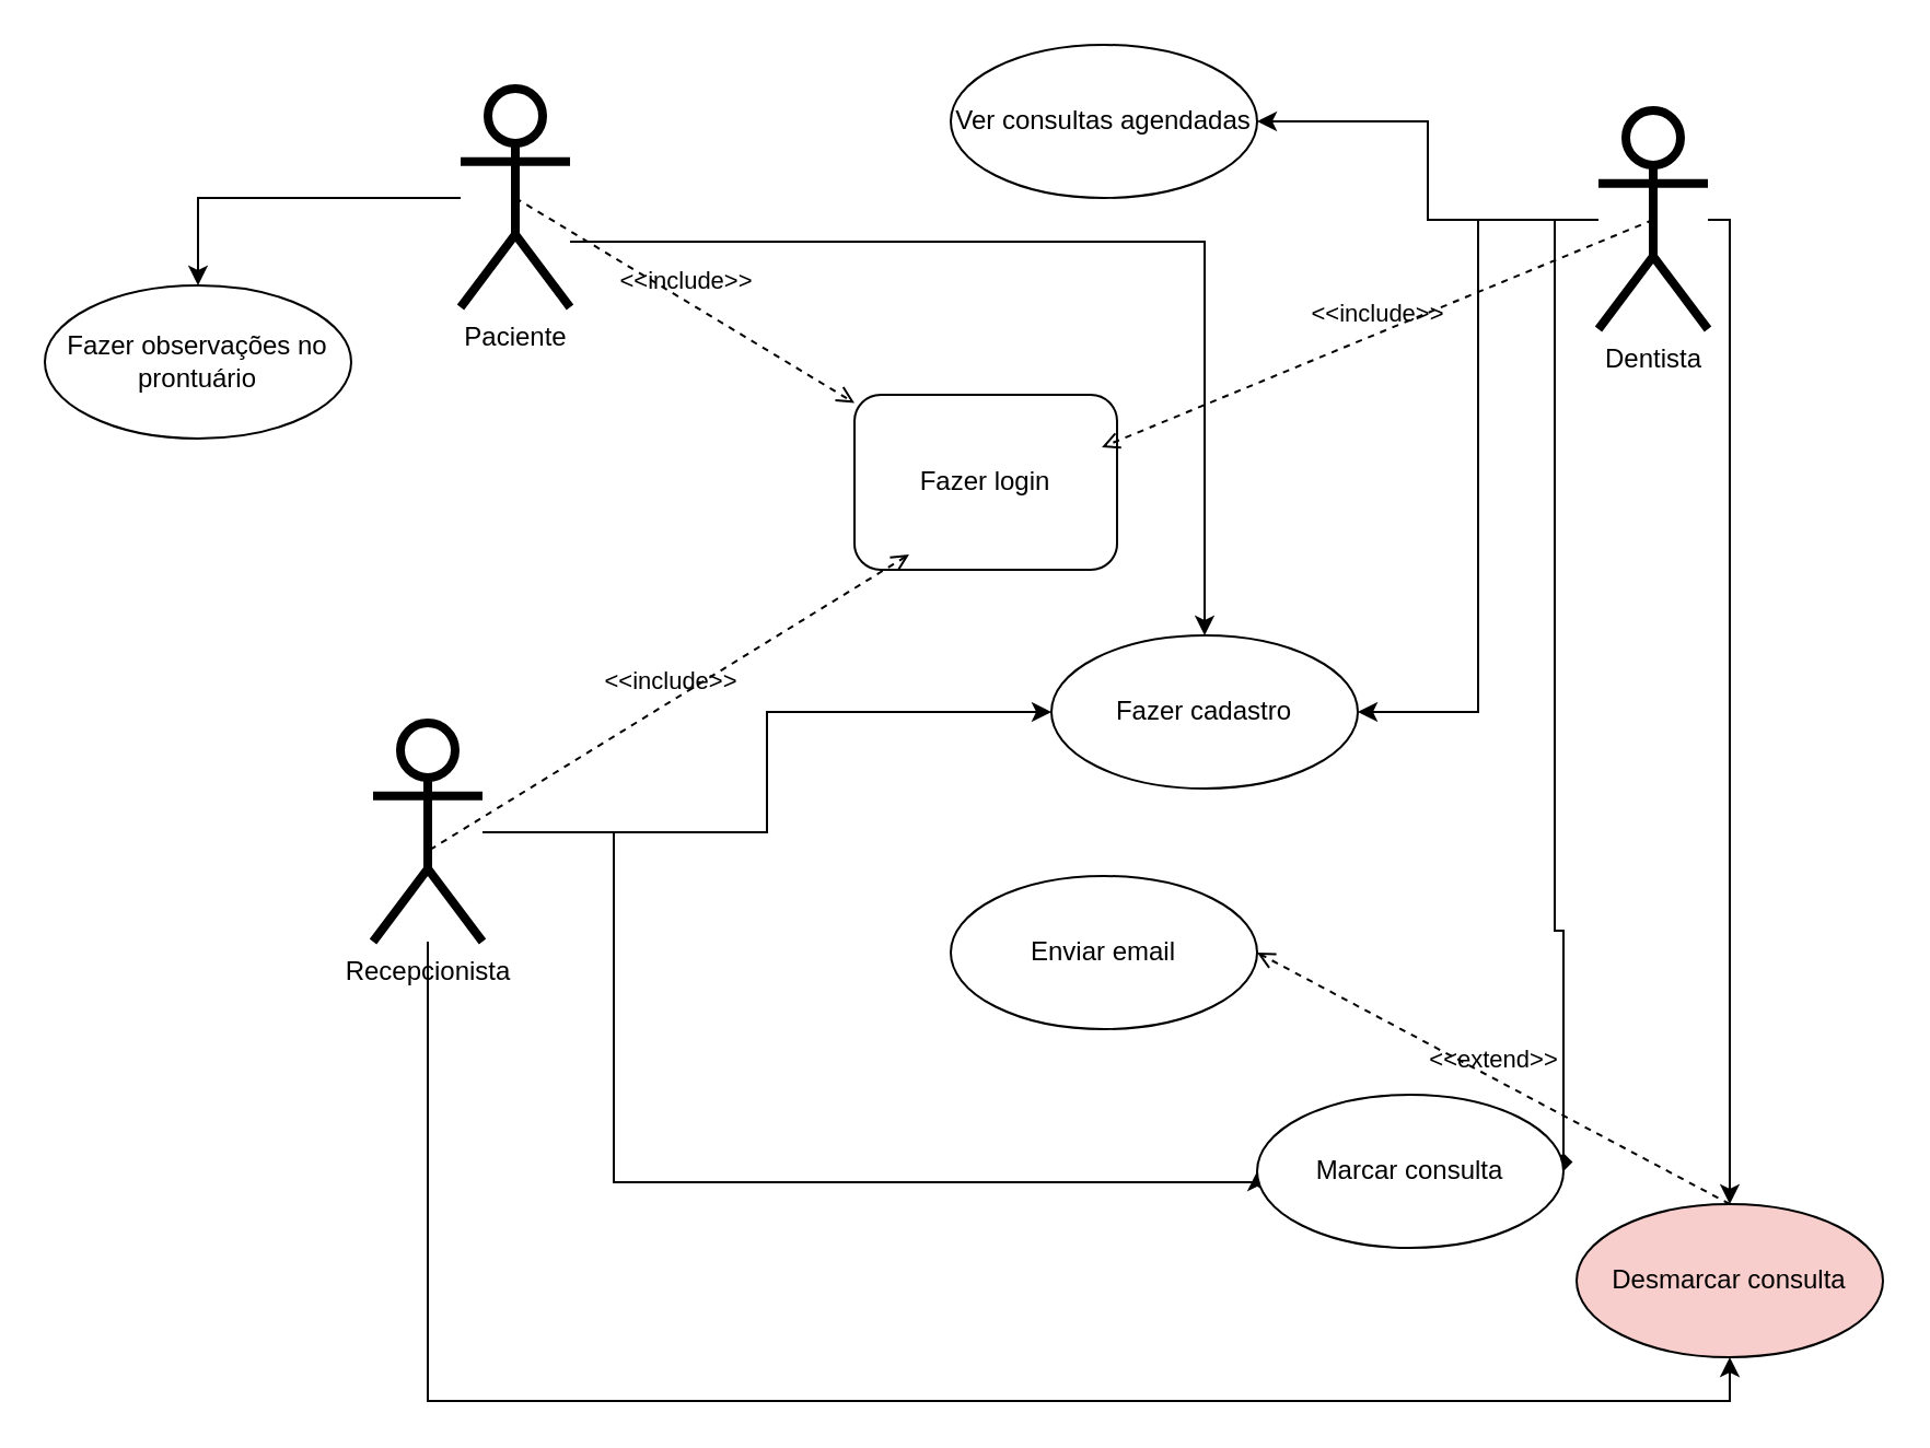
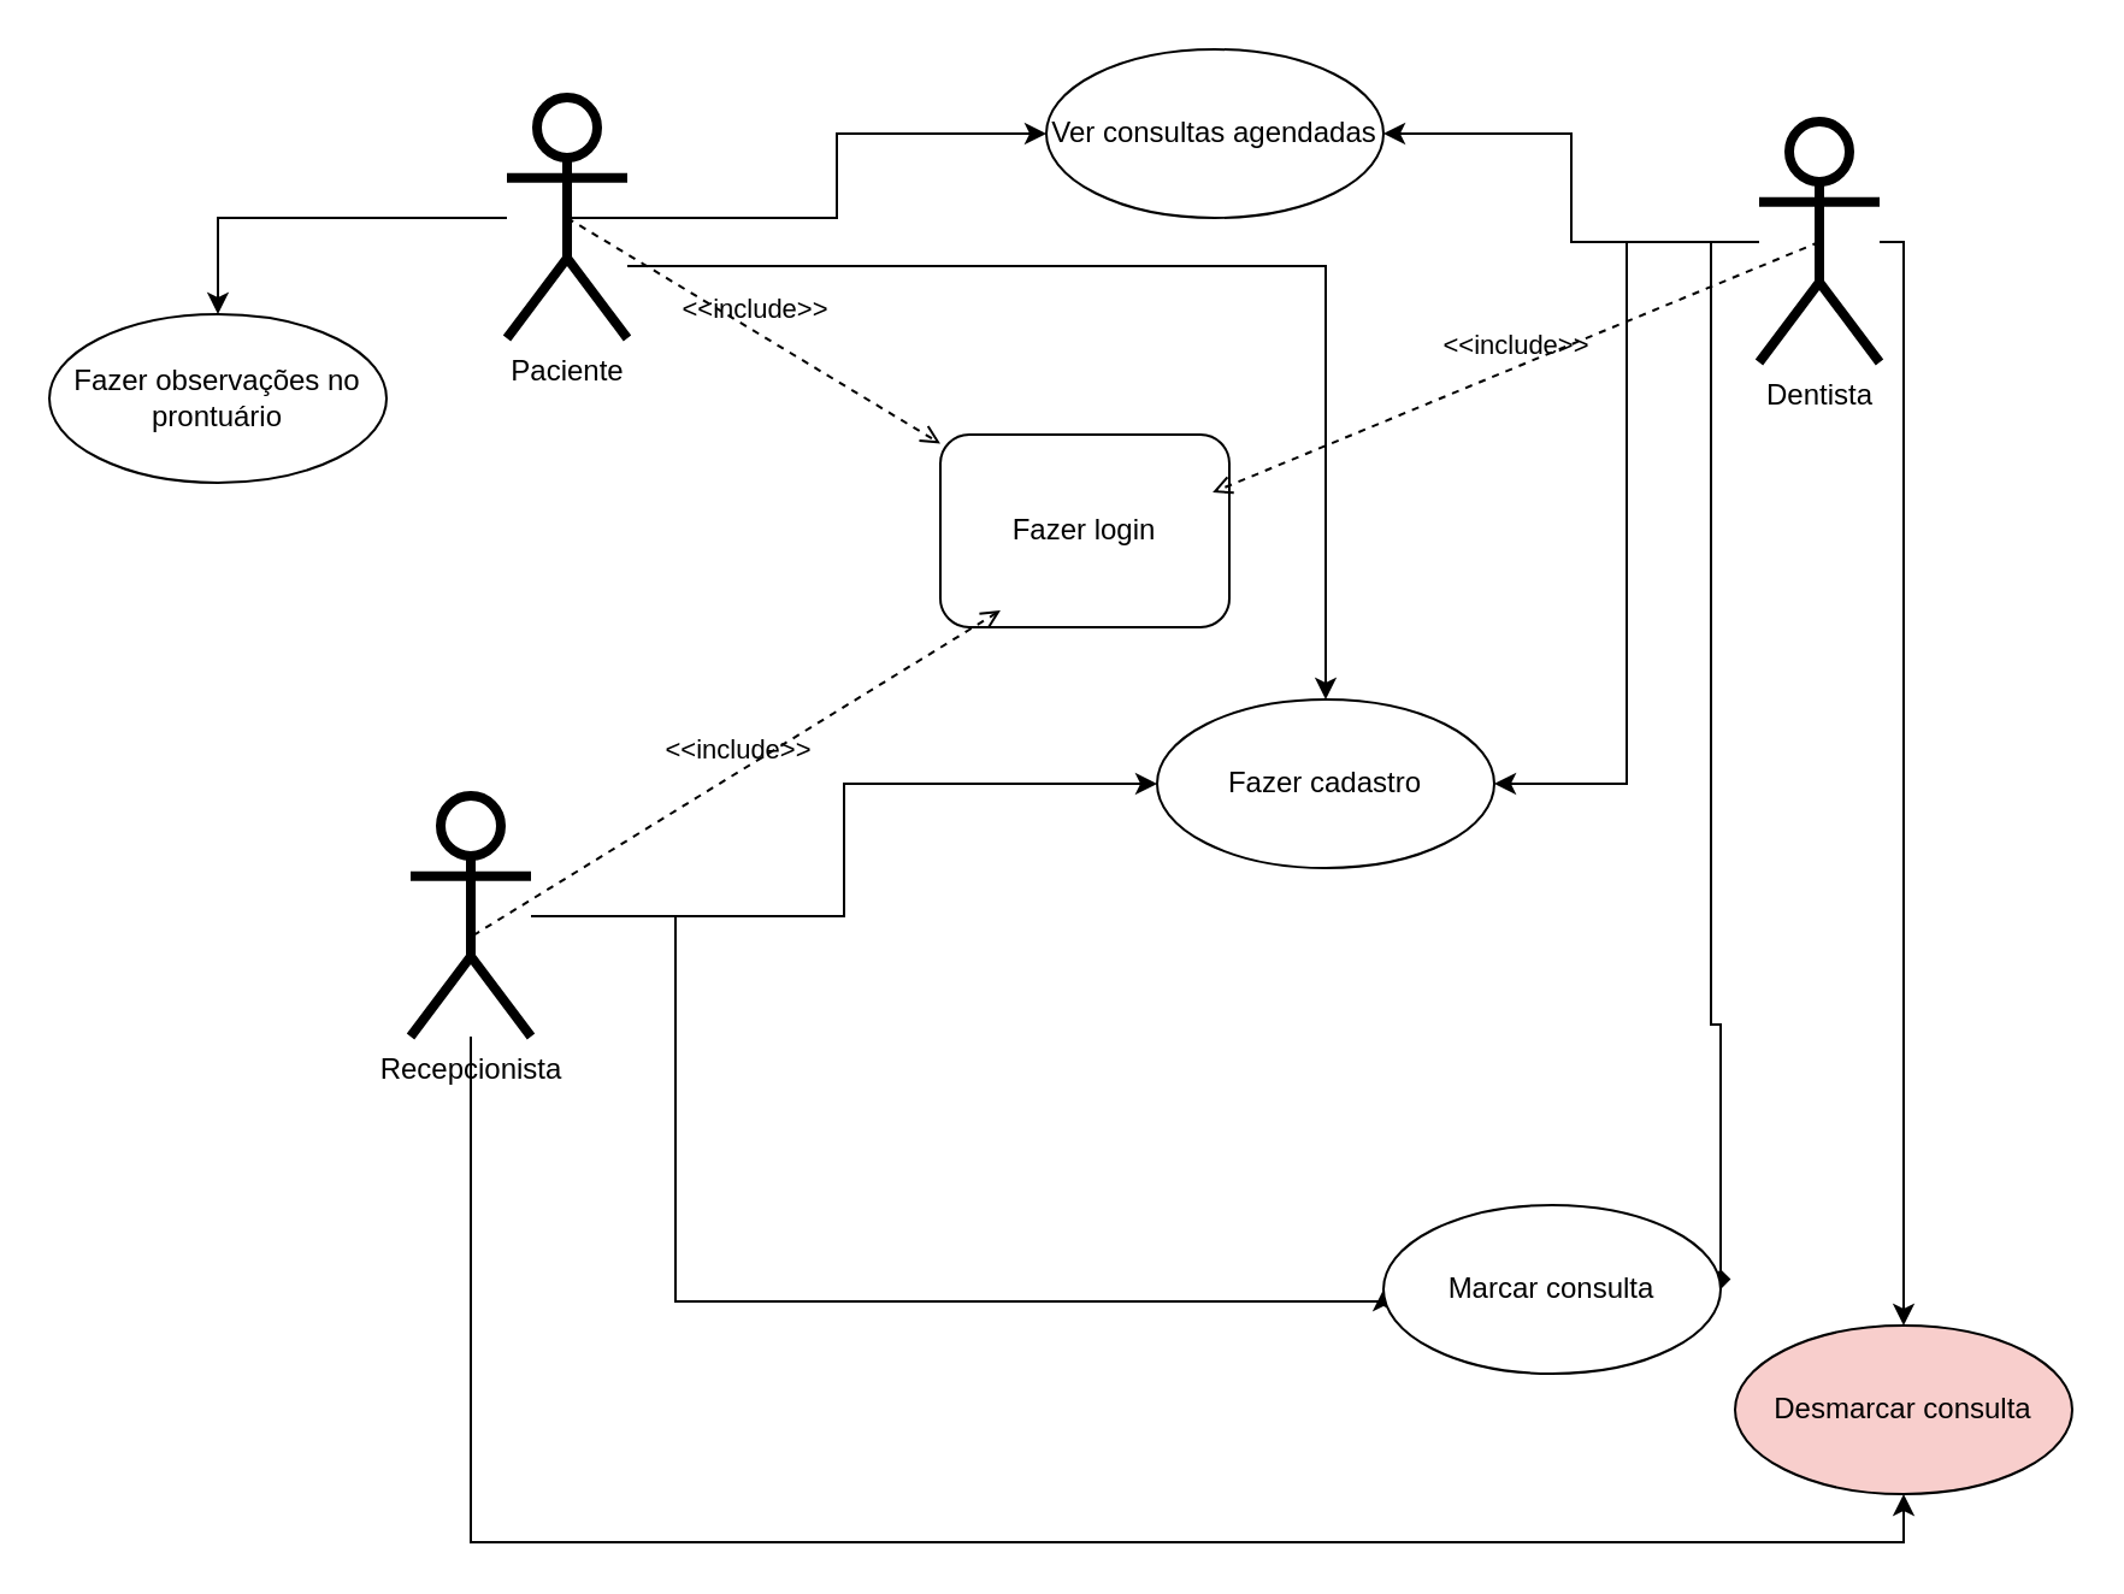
  <mxCell id="0" />
  <mxCell id="1" parent="0" />
+ <mxCell id="2" style="edgeStyle=orthogonalEdgeStyle;rounded=0;orthogonalLoop=1;jettySize=auto;html=1;exitX=0.5;exitY=0.5;exitDx=0;exitDy=0;exitPerimeter=0;" edge="1" parent="1" source="5" target="20"><mxGeometry relative="1" as="geometry" /></mxCell>
  <mxCell id="3" style="edgeStyle=orthogonalEdgeStyle;rounded=0;orthogonalLoop=1;jettySize=auto;html=1;entryX=0.5;entryY=0;entryDx=0;entryDy=0;" edge="1" parent="1" source="5" target="21"><mxGeometry relative="1" as="geometry" /></mxCell>
  <mxCell id="4" style="edgeStyle=orthogonalEdgeStyle;rounded=0;orthogonalLoop=1;jettySize=auto;html=1;" edge="1" parent="1" source="5" target="22"><mxGeometry relative="1" as="geometry"><Array as="points"><mxPoint x="550" y="110" /></Array></mxGeometry></mxCell>
  <mxCell id="5" value="Paciente&lt;div&gt;&lt;br&gt;&lt;/div&gt;" style="shape=umlActor;verticalLabelPosition=bottom;verticalAlign=top;html=1;outlineConnect=0;strokeWidth=4;" vertex="1" parent="1"><mxGeometry x="210" y="40" width="50" height="100" as="geometry" /></mxCell>
  <mxCell id="6" style="edgeStyle=orthogonalEdgeStyle;rounded=0;orthogonalLoop=1;jettySize=auto;html=1;entryX=1;entryY=0.5;entryDx=0;entryDy=0;endArrow=diamond;" edge="1" parent="1" source="10" target="19"><mxGeometry relative="1" as="geometry"><Array as="points"><mxPoint x="710" y="100" /><mxPoint x="710" y="425" /></Array></mxGeometry></mxCell>
  <mxCell id="7" style="edgeStyle=orthogonalEdgeStyle;rounded=0;orthogonalLoop=1;jettySize=auto;html=1;entryX=0.5;entryY=0;entryDx=0;entryDy=0;" edge="1" parent="1" source="10" target="23"><mxGeometry relative="1" as="geometry"><Array as="points"><mxPoint x="790" y="100" /></Array></mxGeometry></mxCell>
  <mxCell id="8" style="edgeStyle=orthogonalEdgeStyle;rounded=0;orthogonalLoop=1;jettySize=auto;html=1;entryX=1;entryY=0.5;entryDx=0;entryDy=0;" edge="1" parent="1" source="10" target="20"><mxGeometry relative="1" as="geometry" /></mxCell>
  <mxCell id="9" style="edgeStyle=orthogonalEdgeStyle;rounded=0;orthogonalLoop=1;jettySize=auto;html=1;entryX=1;entryY=0.5;entryDx=0;entryDy=0;" edge="1" parent="1" source="10" target="22"><mxGeometry relative="1" as="geometry" /></mxCell>
  <mxCell id="10" value="&lt;div&gt;Dentista&lt;/div&gt;" style="shape=umlActor;verticalLabelPosition=bottom;verticalAlign=top;html=1;outlineConnect=0;strokeWidth=4;" vertex="1" parent="1"><mxGeometry x="730" y="50" width="50" height="100" as="geometry" /></mxCell>
  <mxCell id="11" style="edgeStyle=orthogonalEdgeStyle;rounded=0;orthogonalLoop=1;jettySize=auto;html=1;entryX=0;entryY=0.5;entryDx=0;entryDy=0;" edge="1" parent="1" source="14" target="19"><mxGeometry relative="1" as="geometry"><Array as="points"><mxPoint x="280" y="380" /><mxPoint x="280" y="540" /><mxPoint x="574" y="540" /></Array></mxGeometry></mxCell>
  <mxCell id="12" style="edgeStyle=orthogonalEdgeStyle;rounded=0;orthogonalLoop=1;jettySize=auto;html=1;entryX=0.5;entryY=1;entryDx=0;entryDy=0;" edge="1" parent="1" source="14" target="23"><mxGeometry relative="1" as="geometry"><mxPoint x="760" y="560" as="targetPoint" /><Array as="points"><mxPoint x="195" y="640" /><mxPoint x="790" y="640" /></Array></mxGeometry></mxCell>
  <mxCell id="13" style="edgeStyle=orthogonalEdgeStyle;rounded=0;orthogonalLoop=1;jettySize=auto;html=1;" edge="1" parent="1" source="14" target="22"><mxGeometry relative="1" as="geometry" /></mxCell>
  <mxCell id="14" value="&lt;div&gt;Recepcionista&lt;/div&gt;" style="shape=umlActor;verticalLabelPosition=bottom;verticalAlign=top;html=1;outlineConnect=0;strokeWidth=4;" vertex="1" parent="1"><mxGeometry x="170" y="330" width="50" height="100" as="geometry" /></mxCell>
  <mxCell id="15" value="Fazer login" style="whiteSpace=wrap;html=1;rounded=1;" vertex="1" parent="1"><mxGeometry x="390" y="180" width="120" height="80" as="geometry" /></mxCell>
  <mxCell id="16" value="&amp;lt;&amp;lt;include&amp;gt;&amp;gt;" style="html=1;verticalAlign=bottom;labelBackgroundColor=none;endArrow=open;endFill=0;dashed=1;rounded=0;entryX=0.208;entryY=0.913;entryDx=0;entryDy=0;entryPerimeter=0;exitX=0.52;exitY=0.58;exitDx=0;exitDy=0;exitPerimeter=0;" edge="1" parent="1" source="14" target="15"><mxGeometry width="160" relative="1" as="geometry"><mxPoint x="180" y="380" as="sourcePoint" /><mxPoint x="340" y="380" as="targetPoint" /></mxGeometry></mxCell>
  <mxCell id="17" value="&amp;lt;&amp;lt;include&amp;gt;&amp;gt;" style="html=1;verticalAlign=bottom;labelBackgroundColor=none;endArrow=open;endFill=0;dashed=1;rounded=0;exitX=0.5;exitY=0.5;exitDx=0;exitDy=0;exitPerimeter=0;" edge="1" parent="1" source="5" target="15"><mxGeometry width="160" relative="1" as="geometry"><mxPoint x="230" y="80" as="sourcePoint" /><mxPoint x="390" y="80" as="targetPoint" /></mxGeometry></mxCell>
  <mxCell id="18" value="&amp;lt;&amp;lt;include&amp;gt;&amp;gt;" style="html=1;verticalAlign=bottom;labelBackgroundColor=none;endArrow=open;endFill=0;dashed=1;rounded=0;entryX=0.942;entryY=0.3;entryDx=0;entryDy=0;entryPerimeter=0;exitX=0.5;exitY=0.5;exitDx=0;exitDy=0;exitPerimeter=0;" edge="1" parent="1" source="10" target="15"><mxGeometry width="160" relative="1" as="geometry"><mxPoint x="740" y="70" as="sourcePoint" /><mxPoint x="900" y="70" as="targetPoint" /></mxGeometry></mxCell>
  <mxCell id="19" value="Marcar consulta" style="ellipse;whiteSpace=wrap;html=1;" vertex="1" parent="1"><mxGeometry x="574" y="500" width="140" height="70" as="geometry" /></mxCell>
  <mxCell id="20" value="Ver consultas agendadas" style="ellipse;whiteSpace=wrap;html=1;" vertex="1" parent="1"><mxGeometry x="434" y="20" width="140" height="70" as="geometry" /></mxCell>
  <mxCell id="21" value="Fazer observações no prontuário" style="ellipse;whiteSpace=wrap;html=1;" vertex="1" parent="1"><mxGeometry x="20" y="130" width="140" height="70" as="geometry" /></mxCell>
  <mxCell id="22" value="Fazer cadastro" style="ellipse;whiteSpace=wrap;html=1;" vertex="1" parent="1"><mxGeometry x="480" y="290" width="140" height="70" as="geometry" /></mxCell>
  <mxCell id="23" value="Desmarcar consulta" style="ellipse;whiteSpace=wrap;html=1;fillColor=#f8cecc;" vertex="1" parent="1"><mxGeometry x="720" y="550" width="140" height="70" as="geometry" /></mxCell>
- <mxCell id="24" value="Enviar email" style="ellipse;whiteSpace=wrap;html=1;" vertex="1" parent="1"><mxGeometry x="434" y="400" width="140" height="70" as="geometry" /></mxCell>
- <mxCell id="25" value="&amp;lt;&amp;lt;extend&amp;gt;&amp;gt;" style="html=1;verticalAlign=bottom;labelBackgroundColor=none;endArrow=open;endFill=0;dashed=1;rounded=0;entryX=1;entryY=0.5;entryDx=0;entryDy=0;exitX=0.5;exitY=0;exitDx=0;exitDy=0;" edge="1" parent="1" source="23" target="24"><mxGeometry width="160" relative="1" as="geometry"><mxPoint x="770" y="550" as="sourcePoint" /><mxPoint x="930" y="550" as="targetPoint" /></mxGeometry></mxCell>
